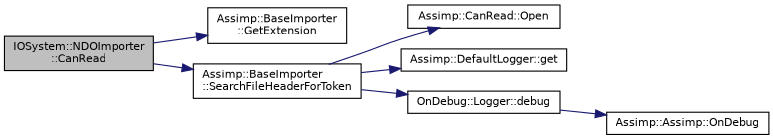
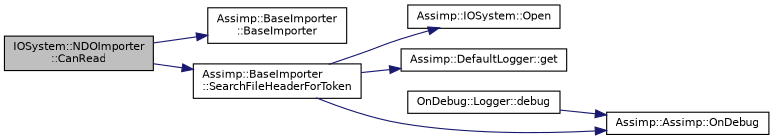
  digraph {
    rankdir=LR
    node [color=black fillcolor=white fontname=Helvetica fontsize=10 shape=record style=filled]
    edge [color=midnightblue fontname=Helvetica fontsize=10 labelfontname=Helvetica labelfontsize=10 style=solid]
    n1 [fillcolor=grey75 fontcolor=black height=0.2 label="IOSystem::NDOImporter\l::CanRead" width=0.4]
-   n2 [height=0.2 label="Assimp::BaseImporter\l::GetExtension" width=0.4]
+   n2 [height=0.2 label="Assimp::BaseImporter\l::BaseImporter" width=0.4]
    n3 [height=0.2 label="Assimp::BaseImporter\l::SearchFileHeaderForToken" width=0.4]
-   n4 [height=0.2 label="Assimp::CanRead::Open" width=0.4]
+   n4 [height=0.2 label="Assimp::IOSystem::Open" width=0.4]
    n5 [height=0.2 label="Assimp::DefaultLogger::get" width=0.4]
    n6 [height=0.2 label="OnDebug::Logger::debug" width=0.4]
    n7 [height=0.2 label="Assimp::Assimp::OnDebug" width=0.4]
    n1 -> n2
    n1 -> n3
    n3 -> n4
    n3 -> n5
-   n3 -> n6
+   n3 -> n7
    n6 -> n7
  }
